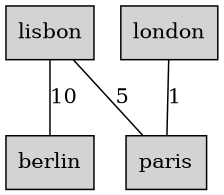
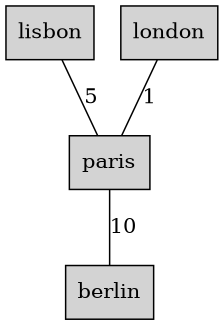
  graph {
    node [shape=box style=filled]
    lisbon
    paris
    london
    berlin
    lisbon -- paris [label=5]
-   lisbon -- berlin [label=10]
+   paris -- berlin [label=10]
    london -- paris [label=1]
  }
